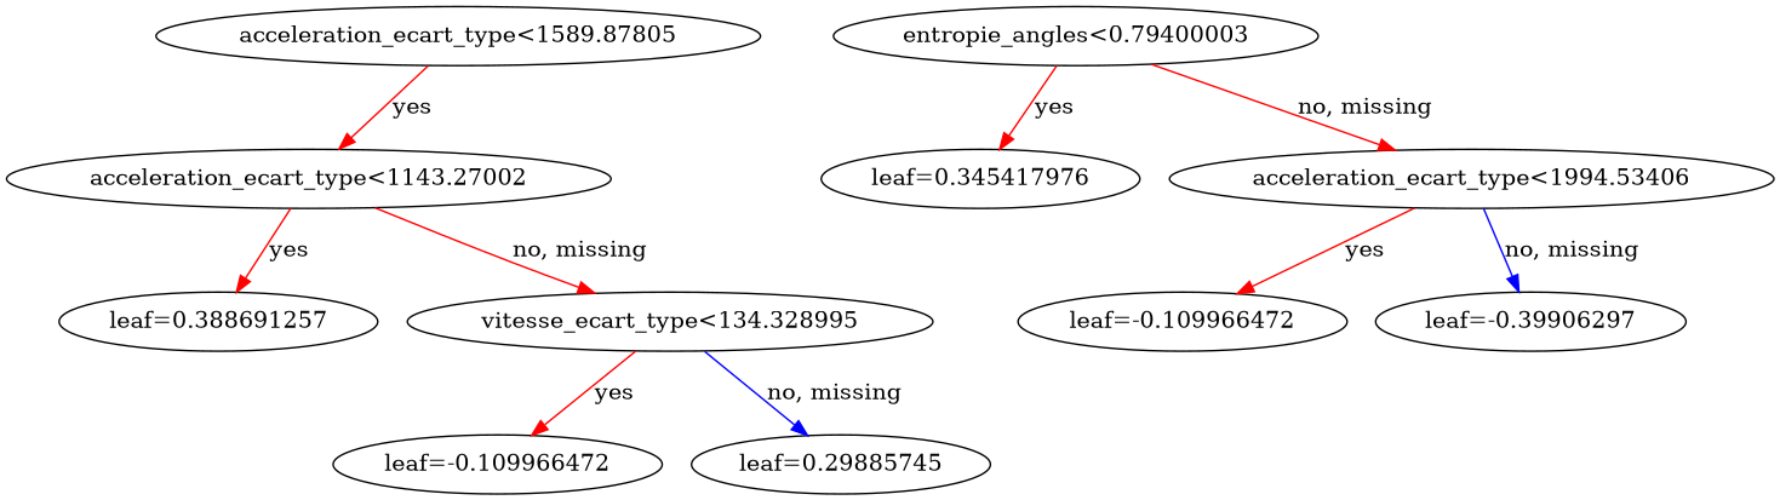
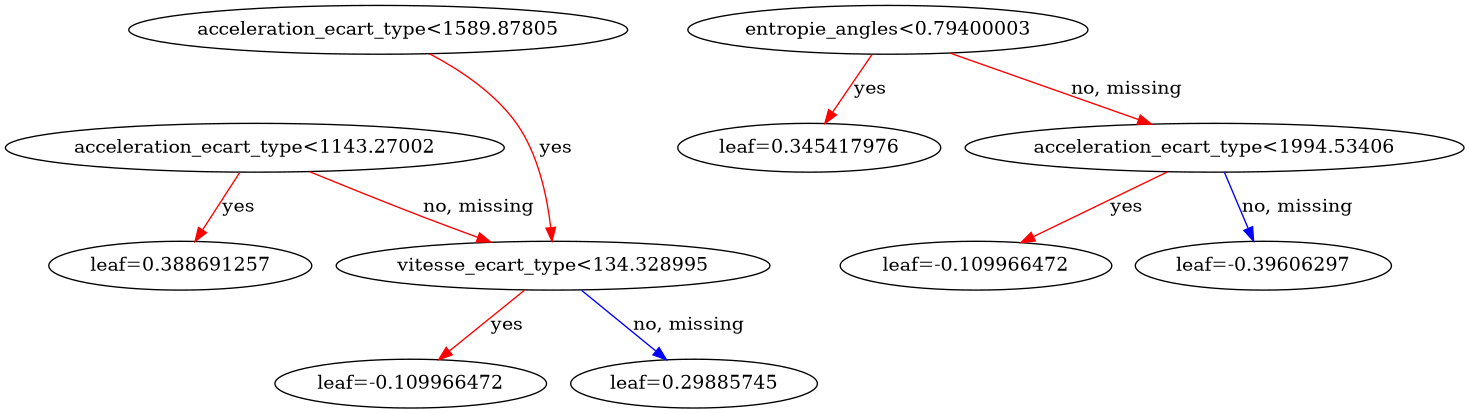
  digraph {
    rankdir=TB
    edge [color="#FF0000"]
    n1 [label="acceleration_ecart_type<1589.87805"]
    n2 [label="acceleration_ecart_type<1143.27002"]
    n3 [label="leaf=0.388691257"]
    n4 [label="vitesse_ecart_type<134.328995"]
    n5 [label="entropie_angles<0.79400003"]
    n6 [label="leaf=0.345417976"]
    n7 [label="acceleration_ecart_type<1994.53406"]
    n8 [label="leaf=-0.109966472"]
    n9 [label="leaf=0.29885745"]
    n10 [label="leaf=-0.109966472"]
-   n11 [label="leaf=-0.39906297"]
-   n1 -> n2 [label=yes]
+   n11 [label="leaf=-0.39606297"]
+   n1 -> n4 [label=yes]
    n2 -> n3 [label=yes]
    n2 -> n4 [label="no, missing"]
    n4 -> n8 [label=yes]
    n4 -> n9 [color="#0000FF" label="no, missing"]
    n5 -> n6 [label=yes]
    n5 -> n7 [label="no, missing"]
    n7 -> n10 [label=yes]
    n7 -> n11 [color="#0000FF" label="no, missing"]
  }
